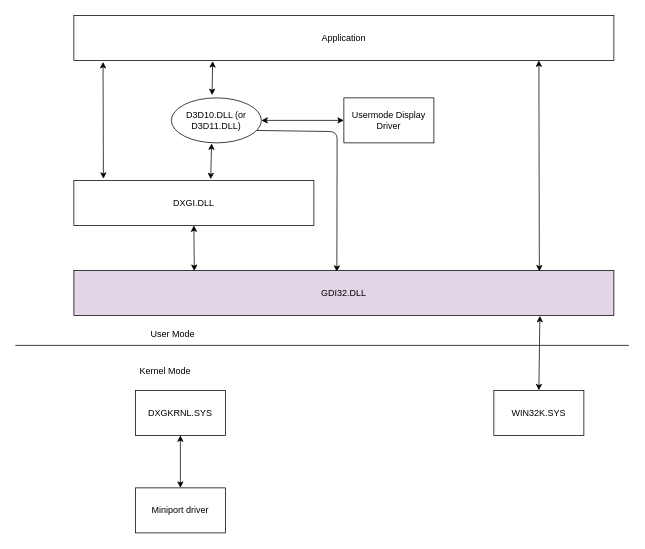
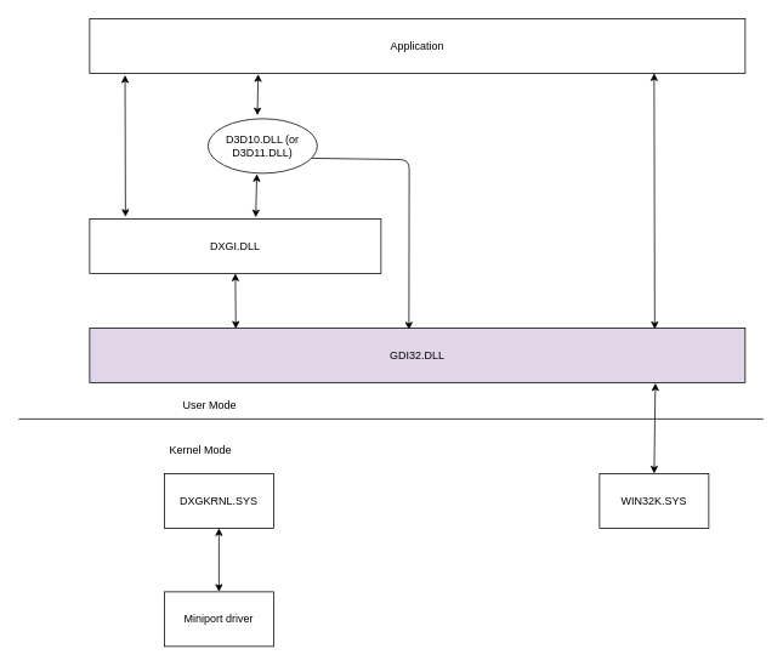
  <mxCell id="0" />
  <mxCell id="1" parent="0" />
  <mxCell id="2" style="edgeStyle=none;html=1;startArrow=classic;startFill=1;exitX=0.57;exitY=-0.026;exitDx=0;exitDy=0;exitPerimeter=0;entryX=0.447;entryY=1.012;entryDx=0;entryDy=0;entryPerimeter=0;" parent="1" source="4" target="8" edge="1"><mxGeometry relative="1" as="geometry"><mxPoint x="278" y="190" as="targetPoint" /></mxGeometry></mxCell>
  <mxCell id="3" style="edgeStyle=none;html=1;entryX=0.054;entryY=1.035;entryDx=0;entryDy=0;entryPerimeter=0;startArrow=classic;startFill=1;exitX=0.123;exitY=-0.036;exitDx=0;exitDy=0;exitPerimeter=0;" parent="1" source="4" target="18" edge="1"><mxGeometry relative="1" as="geometry" /></mxCell>
  <mxCell id="4" value="DXGI.DLL" style="rounded=0;whiteSpace=wrap;html=1;" parent="1" vertex="1"><mxGeometry x="98" y="240" width="320" height="60" as="geometry" /></mxCell>
- <mxCell id="5" style="edgeStyle=none;html=1;entryX=0;entryY=0.5;entryDx=0;entryDy=0;startArrow=classic;startFill=1;" parent="1" source="8" target="17" edge="1"><mxGeometry relative="1" as="geometry" /></mxCell>
  <mxCell id="6" style="edgeStyle=none;html=1;entryX=0.257;entryY=1.016;entryDx=0;entryDy=0;entryPerimeter=0;startArrow=classic;startFill=1;exitX=0.452;exitY=-0.061;exitDx=0;exitDy=0;exitPerimeter=0;" parent="1" source="8" target="18" edge="1"><mxGeometry relative="1" as="geometry" /></mxCell>
  <mxCell id="7" style="edgeStyle=none;html=1;strokeWidth=1;fontSize=40;exitX=1;exitY=0.75;exitDx=0;exitDy=0;entryX=0.487;entryY=0.031;entryDx=0;entryDy=0;entryPerimeter=0;" edge="1" parent="1" source="8" target="12"><mxGeometry relative="1" as="geometry"><mxPoint x="448" y="350" as="targetPoint" /><Array as="points"><mxPoint x="449" y="175" /></Array></mxGeometry></mxCell>
  <mxCell id="8" value="D3D10.DLL (or D3D11.DLL)" style="ellipse;whiteSpace=wrap;html=1;" parent="1" vertex="1"><mxGeometry x="228" y="130" width="120" height="60" as="geometry" /></mxCell>
  <mxCell id="9" style="edgeStyle=none;html=1;entryX=0.5;entryY=1;entryDx=0;entryDy=0;startArrow=classic;startFill=1;exitX=0.223;exitY=0.014;exitDx=0;exitDy=0;exitPerimeter=0;" parent="1" source="12" target="4" edge="1"><mxGeometry relative="1" as="geometry" /></mxCell>
  <mxCell id="10" style="edgeStyle=none;html=1;entryX=0.5;entryY=0;entryDx=0;entryDy=0;startArrow=classic;startFill=1;exitX=0.863;exitY=1.01;exitDx=0;exitDy=0;exitPerimeter=0;" parent="1" source="12" target="13" edge="1"><mxGeometry relative="1" as="geometry" /></mxCell>
  <mxCell id="11" style="edgeStyle=none;html=1;startArrow=classic;startFill=1;exitX=0.862;exitY=0.023;exitDx=0;exitDy=0;exitPerimeter=0;" parent="1" source="12" edge="1"><mxGeometry relative="1" as="geometry"><mxPoint x="718" y="80" as="targetPoint" /></mxGeometry></mxCell>
  <mxCell id="12" value="GDI32.DLL" style="rounded=0;whiteSpace=wrap;html=1;fillColor=#e1d5e7;" parent="1" vertex="1"><mxGeometry x="98" y="360" width="720" height="60" as="geometry" /></mxCell>
  <mxCell id="13" value="WIN32K.SYS" style="rounded=0;whiteSpace=wrap;html=1;" parent="1" vertex="1"><mxGeometry x="658" y="520" width="120" height="60" as="geometry" /></mxCell>
  <mxCell id="14" style="edgeStyle=none;html=1;entryX=0.5;entryY=0;entryDx=0;entryDy=0;startArrow=classic;startFill=1;" parent="1" source="15" target="16" edge="1"><mxGeometry relative="1" as="geometry" /></mxCell>
  <mxCell id="15" value="DXGKRNL.SYS" style="rounded=0;whiteSpace=wrap;html=1;" parent="1" vertex="1"><mxGeometry x="180" y="520" width="120" height="60" as="geometry" /></mxCell>
  <mxCell id="16" value="Miniport driver" style="rounded=0;whiteSpace=wrap;html=1;" parent="1" vertex="1"><mxGeometry x="180" y="650" width="120" height="60" as="geometry" /></mxCell>
- <mxCell id="17" value="Usermode Display Driver" style="rounded=0;whiteSpace=wrap;html=1;" parent="1" vertex="1"><mxGeometry x="458" y="130" width="120" height="60" as="geometry" /></mxCell>
  <mxCell id="18" value="Application" style="rounded=0;whiteSpace=wrap;html=1;" parent="1" vertex="1"><mxGeometry x="98" y="20" width="720" height="60" as="geometry" /></mxCell>
  <mxCell id="19" value="" style="endArrow=none;html=1;" parent="1" edge="1"><mxGeometry width="50" height="50" relative="1" as="geometry"><mxPoint x="20" y="460" as="sourcePoint" /><mxPoint x="838" y="460" as="targetPoint" /></mxGeometry></mxCell>
  <mxCell id="20" value="User Mode" style="text;html=1;strokeColor=none;fillColor=none;align=center;verticalAlign=middle;whiteSpace=wrap;rounded=0;" parent="1" vertex="1"><mxGeometry x="180" y="430" width="100" height="30" as="geometry" /></mxCell>
  <mxCell id="21" value="Kernel Mode" style="text;html=1;strokeColor=none;fillColor=none;align=center;verticalAlign=middle;whiteSpace=wrap;rounded=0;" parent="1" vertex="1"><mxGeometry x="180" y="480" width="80" height="30" as="geometry" /></mxCell>
